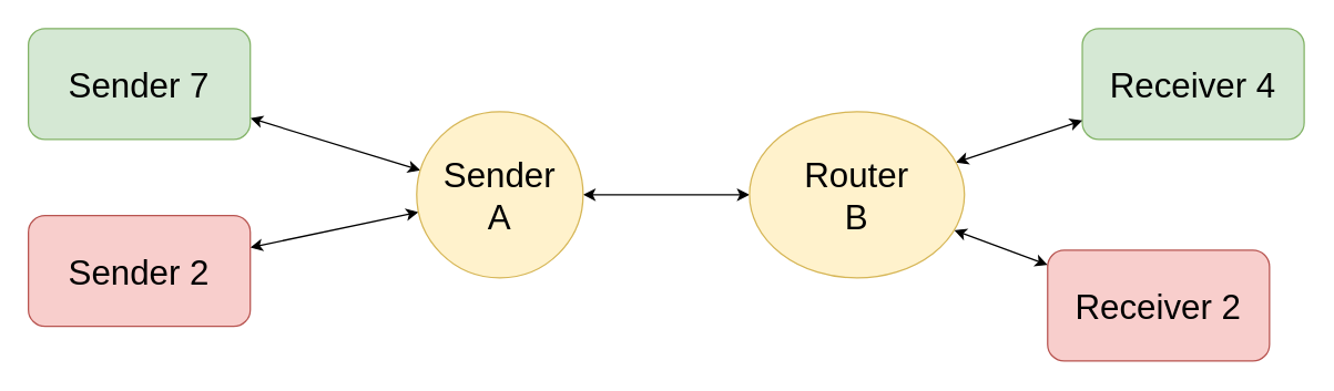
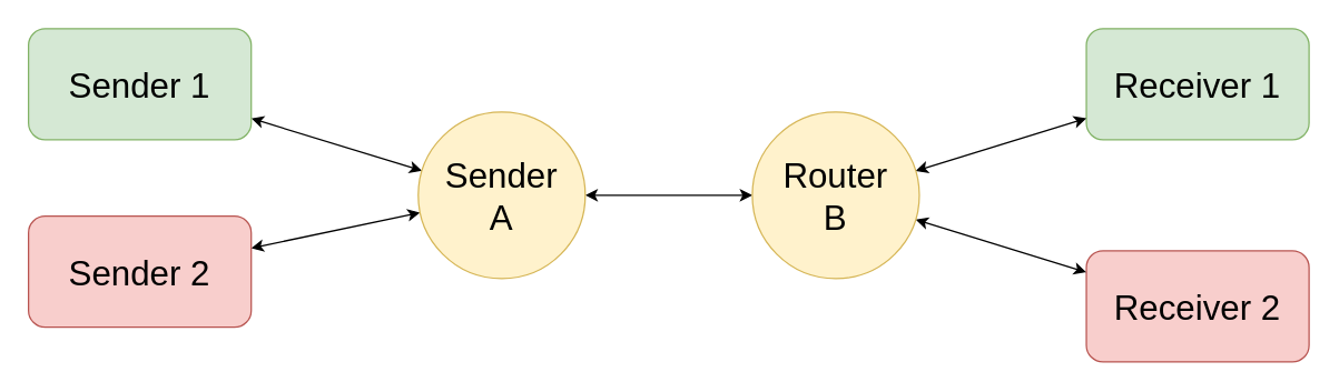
  <mxCell id="0" />
  <mxCell id="1" parent="0" />
  <mxCell id="2" style="edgeStyle=none;rounded=0;orthogonalLoop=1;jettySize=auto;html=1;fontSize=25;startArrow=classic;startFill=1;" edge="1" parent="1" source="3" target="9"><mxGeometry relative="1" as="geometry" /></mxCell>
  <mxCell id="3" value="&lt;font style=&quot;font-size: 25px&quot;&gt;Sender 2&lt;br&gt;&lt;/font&gt;" style="rounded=1;whiteSpace=wrap;html=1;fillColor=#f8cecc;strokeColor=#b85450;" vertex="1" parent="1"><mxGeometry x="20" y="155" width="160" height="80" as="geometry" /></mxCell>
  <mxCell id="4" style="edgeStyle=none;rounded=0;orthogonalLoop=1;jettySize=auto;html=1;fontSize=25;startArrow=classic;startFill=1;" edge="1" parent="1" source="5" target="9"><mxGeometry relative="1" as="geometry" /></mxCell>
- <mxCell id="5" value="&lt;font style=&quot;font-size: 25px&quot;&gt;Sender 7&lt;br&gt;&lt;/font&gt;" style="rounded=1;whiteSpace=wrap;html=1;fillColor=#d5e8d4;strokeColor=#82b366;" vertex="1" parent="1"><mxGeometry y="20" width="160" height="80" as="geometry" x="20" /></mxCell>
- <mxCell id="6" value="&lt;font style=&quot;font-size: 25px&quot;&gt;Receiver 2&lt;br&gt;&lt;/font&gt;" style="rounded=1;whiteSpace=wrap;html=1;fillColor=#f8cecc;strokeColor=#b85450;" vertex="1" parent="1"><mxGeometry x="755" y="180" width="160" height="80" as="geometry" /></mxCell>
- <mxCell id="7" value="&lt;font style=&quot;font-size: 25px&quot;&gt;Receiver 4&lt;/font&gt;" style="rounded=1;whiteSpace=wrap;html=1;fillColor=#d5e8d4;strokeColor=#82b366;" vertex="1" parent="1"><mxGeometry x="780" y="20" width="160" height="80" as="geometry" /></mxCell>
+ <mxCell id="5" value="&lt;font style=&quot;font-size: 25px&quot;&gt;Sender 1&lt;br&gt;&lt;/font&gt;" style="rounded=1;whiteSpace=wrap;html=1;fillColor=#d5e8d4;strokeColor=#82b366;" vertex="1" parent="1"><mxGeometry y="20" width="160" height="80" as="geometry" x="20" /></mxCell>
+ <mxCell id="6" value="&lt;font style=&quot;font-size: 25px&quot;&gt;Receiver 2&lt;br&gt;&lt;/font&gt;" style="rounded=1;whiteSpace=wrap;html=1;fillColor=#f8cecc;strokeColor=#b85450;" vertex="1" parent="1"><mxGeometry x="780" y="180" width="160" height="80" as="geometry" /></mxCell>
+ <mxCell id="7" value="&lt;font style=&quot;font-size: 25px&quot;&gt;Receiver 1&lt;/font&gt;" style="rounded=1;whiteSpace=wrap;html=1;fillColor=#d5e8d4;strokeColor=#82b366;" vertex="1" parent="1"><mxGeometry x="780" y="20" width="160" height="80" as="geometry" /></mxCell>
  <mxCell id="8" style="edgeStyle=none;rounded=0;orthogonalLoop=1;jettySize=auto;html=1;startArrow=classic;startFill=1;" edge="1" parent="1" source="9" target="12"><mxGeometry relative="1" as="geometry" /></mxCell>
  <mxCell id="9" value="&lt;div style=&quot;font-size: 25px&quot;&gt;&lt;font style=&quot;font-size: 25px&quot;&gt;Sender&lt;/font&gt;&lt;/div&gt;&lt;div style=&quot;font-size: 25px&quot;&gt;&lt;font style=&quot;font-size: 25px&quot;&gt;A&lt;br&gt;&lt;/font&gt;&lt;/div&gt;" style="ellipse;whiteSpace=wrap;html=1;aspect=fixed;fillColor=#fff2cc;strokeColor=#d6b656;" vertex="1" parent="1"><mxGeometry x="300" y="80" width="120" height="120" as="geometry" /></mxCell>
  <mxCell id="10" style="edgeStyle=none;rounded=0;orthogonalLoop=1;jettySize=auto;html=1;startArrow=classic;startFill=1;" edge="1" parent="1" source="12" target="7"><mxGeometry relative="1" as="geometry" /></mxCell>
  <mxCell id="11" style="edgeStyle=none;rounded=0;orthogonalLoop=1;jettySize=auto;html=1;startArrow=classic;startFill=1;" edge="1" parent="1" source="12" target="6"><mxGeometry relative="1" as="geometry" /></mxCell>
- <mxCell id="12" value="&lt;div style=&quot;font-size: 25px&quot;&gt;&lt;font style=&quot;font-size: 25px&quot;&gt;Router&lt;/font&gt;&lt;/div&gt;&lt;div style=&quot;font-size: 25px&quot;&gt;&lt;font style=&quot;font-size: 25px&quot;&gt;B&lt;br&gt;&lt;/font&gt;&lt;/div&gt;" style="ellipse;whiteSpace=wrap;html=1;aspect=fixed;fillColor=#fff2cc;strokeColor=#d6b656;" vertex="1" parent="1"><mxGeometry x="540" y="80" width="155" height="120" as="geometry" /></mxCell>
+ <mxCell id="12" value="&lt;div style=&quot;font-size: 25px&quot;&gt;&lt;font style=&quot;font-size: 25px&quot;&gt;Router&lt;/font&gt;&lt;/div&gt;&lt;div style=&quot;font-size: 25px&quot;&gt;&lt;font style=&quot;font-size: 25px&quot;&gt;B&lt;br&gt;&lt;/font&gt;&lt;/div&gt;" style="ellipse;whiteSpace=wrap;html=1;aspect=fixed;fillColor=#fff2cc;strokeColor=#d6b656;" vertex="1" parent="1"><mxGeometry x="540" y="80" width="120" height="120" as="geometry" /></mxCell>
